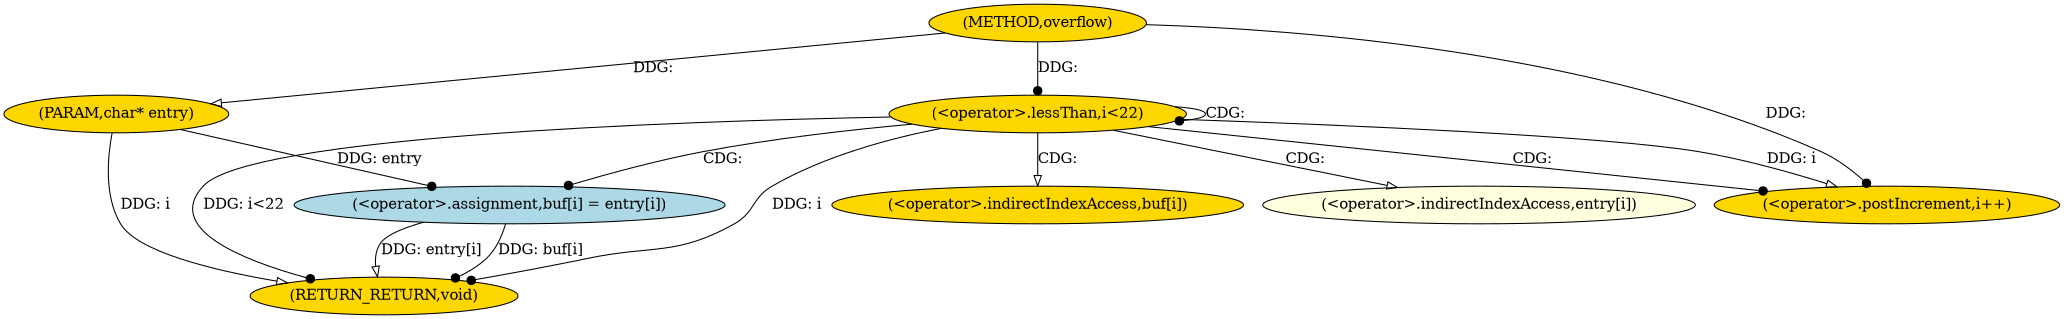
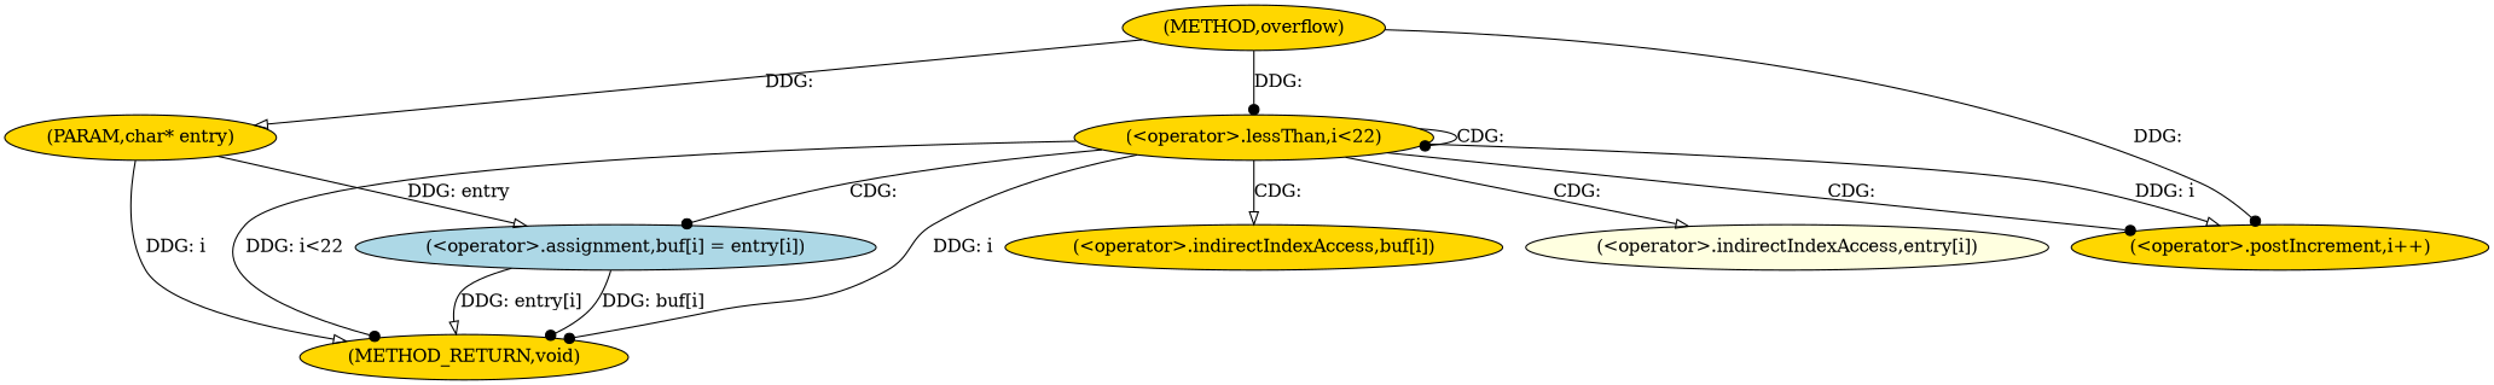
  digraph {
    node [fillcolor=gold style=filled]
    edge [arrowhead=dot]
    n1 [label="(METHOD,overflow)"]
    n2 [label="(PARAM,char* entry)"]
    n3 [label="(<operator>.lessThan,i<22)"]
    n4 [label="(<operator>.postIncrement,i++)"]
-   n5 [label="(RETURN_RETURN,void)"]
+   n5 [label="(METHOD_RETURN,void)"]
    n6 [fillcolor=lightblue label="(<operator>.assignment,buf[i] = entry[i])"]
    n7 [label="(<operator>.indirectIndexAccess,buf[i])"]
    n8 [fillcolor=lightyellow label="(<operator>.indirectIndexAccess,entry[i])"]
    n1 -> n2 [arrowhead=onormal label="DDG: "]
    n1 -> n3 [label="DDG: "]
    n1 -> n4 [label="DDG: "]
    n2 -> n5 [arrowhead=onormal label="DDG: i"]
-   n2 -> n6 [label="DDG: entry"]
+   n2 -> n6 [arrowhead=onormal label="DDG: entry"]
    n3 -> n3 [label="CDG: "]
    n3 -> n4 [arrowhead=onormal label="DDG: i"]
    n3 -> n4 [label="CDG: "]
    n3 -> n5 [label="DDG: i<22"]
    n3 -> n5 [label="DDG: i"]
    n3 -> n6 [label="CDG: "]
    n3 -> n7 [arrowhead=onormal label="CDG: "]
    n3 -> n8 [arrowhead=onormal label="CDG: "]
    n6 -> n5 [label="DDG: buf[i]"]
    n6 -> n5 [arrowhead=onormal label="DDG: entry[i]"]
  }
